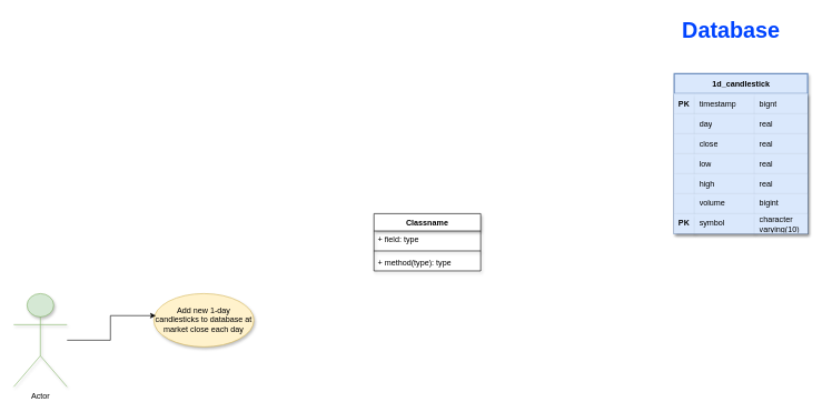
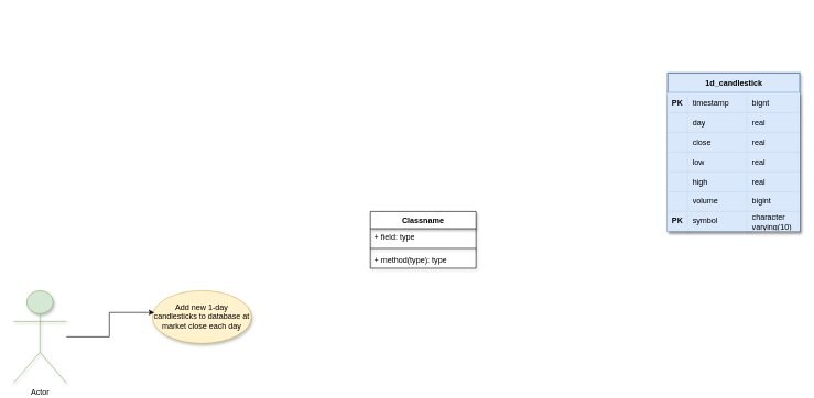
  <mxCell id="0" />
  <mxCell id="1" parent="0" />
  <mxCell id="2" value="Classname" style="swimlane;fontStyle=1;align=center;verticalAlign=top;childLayout=stackLayout;horizontal=1;startSize=26;horizontalStack=0;resizeParent=1;resizeParentMax=0;resizeLast=0;collapsible=1;marginBottom=0;whiteSpace=wrap;html=1;shadow=1;" vertex="1" parent="1"><mxGeometry x="560" y="320" width="160" height="86" as="geometry" /></mxCell>
  <mxCell id="3" value="+ field: type" style="text;strokeColor=none;fillColor=none;align=left;verticalAlign=top;spacingLeft=4;spacingRight=4;overflow=hidden;rotatable=0;points=[[0,0.5],[1,0.5]];portConstraint=eastwest;whiteSpace=wrap;html=1;shadow=1;" vertex="1" parent="2"><mxGeometry y="26" width="160" height="26" as="geometry" /></mxCell>
  <mxCell id="4" value="" style="line;strokeWidth=1;fillColor=none;align=left;verticalAlign=middle;spacingTop=-1;spacingLeft=3;spacingRight=3;rotatable=0;labelPosition=right;points=[];portConstraint=eastwest;strokeColor=inherit;shadow=1;" vertex="1" parent="2"><mxGeometry y="52" width="160" height="8" as="geometry" /></mxCell>
  <mxCell id="5" value="+ method(type): type" style="text;strokeColor=none;fillColor=none;align=left;verticalAlign=top;spacingLeft=4;spacingRight=4;overflow=hidden;rotatable=0;points=[[0,0.5],[1,0.5]];portConstraint=eastwest;whiteSpace=wrap;html=1;shadow=1;" vertex="1" parent="2"><mxGeometry y="60" width="160" height="26" as="geometry" /></mxCell>
  <mxCell id="6" value="Actor" style="shape=umlActor;verticalLabelPosition=bottom;verticalAlign=top;html=1;shadow=1;fillColor=#d5e8d4;strokeColor=#82b366;" vertex="1" parent="1"><mxGeometry x="20" y="440" width="80" height="140" as="geometry" /></mxCell>
  <mxCell id="7" value="Add new 1-day candlesticks to database at market close each day" style="ellipse;whiteSpace=wrap;html=1;shadow=1;fillColor=#fff2cc;strokeColor=#d6b656;" vertex="1" parent="1"><mxGeometry x="230" y="440" width="150" height="80" as="geometry" /></mxCell>
  <mxCell id="8" value="1d_candlestick" style="shape=table;startSize=30;container=1;collapsible=1;childLayout=tableLayout;fixedRows=1;rowLines=0;fontStyle=1;align=center;resizeLast=1;html=1;strokeWidth=2;shadow=1;fillColor=#dae8fc;strokeColor=#6c8ebf;" vertex="1" parent="1"><mxGeometry x="1010" y="110" width="200" height="240" as="geometry"><mxRectangle x="370" y="70" width="120" height="30" as="alternateBounds" /></mxGeometry></mxCell>
  <mxCell id="9" value="" style="shape=tableRow;horizontal=0;startSize=0;swimlaneHead=0;swimlaneBody=0;fillColor=#dae8fc;collapsible=0;dropTarget=0;points=[[0,0.5],[1,0.5]];portConstraint=eastwest;top=0;left=0;right=0;bottom=0;strokeWidth=2;shadow=1;strokeColor=#6c8ebf;" vertex="1" parent="8"><mxGeometry y="30" width="200" height="30" as="geometry" /></mxCell>
  <mxCell id="10" value="&lt;b&gt;PK&lt;/b&gt;" style="shape=partialRectangle;connectable=0;fillColor=#dae8fc;top=0;left=0;bottom=0;right=0;editable=1;overflow=hidden;whiteSpace=wrap;html=1;strokeWidth=2;shadow=1;strokeColor=#6c8ebf;" vertex="1" parent="9"><mxGeometry width="30" height="30" as="geometry"><mxRectangle width="30" height="30" as="alternateBounds" /></mxGeometry></mxCell>
  <mxCell id="11" value="timestamp" style="shape=partialRectangle;connectable=0;fillColor=#dae8fc;top=0;left=0;bottom=0;right=0;align=left;spacingLeft=6;overflow=hidden;whiteSpace=wrap;html=1;strokeWidth=2;shadow=1;strokeColor=#6c8ebf;" vertex="1" parent="9"><mxGeometry x="30" width="90" height="30" as="geometry"><mxRectangle width="90" height="30" as="alternateBounds" /></mxGeometry></mxCell>
  <mxCell id="12" value="bignt" style="shape=partialRectangle;connectable=0;fillColor=#dae8fc;top=0;left=0;bottom=0;right=0;align=left;spacingLeft=6;overflow=hidden;whiteSpace=wrap;html=1;strokeWidth=2;shadow=1;strokeColor=#6c8ebf;" vertex="1" parent="9"><mxGeometry x="120" width="80" height="30" as="geometry"><mxRectangle width="80" height="30" as="alternateBounds" /></mxGeometry></mxCell>
  <mxCell id="13" value="" style="shape=tableRow;horizontal=0;startSize=0;swimlaneHead=0;swimlaneBody=0;fillColor=#dae8fc;collapsible=0;dropTarget=0;points=[[0,0.5],[1,0.5]];portConstraint=eastwest;top=0;left=0;right=0;bottom=0;strokeWidth=2;shadow=1;strokeColor=#6c8ebf;" vertex="1" parent="8"><mxGeometry y="60" width="200" height="30" as="geometry" /></mxCell>
  <mxCell id="14" value="" style="shape=partialRectangle;connectable=0;fillColor=#dae8fc;top=0;left=0;bottom=0;right=0;editable=1;overflow=hidden;whiteSpace=wrap;html=1;strokeWidth=2;shadow=1;strokeColor=#6c8ebf;" vertex="1" parent="13"><mxGeometry width="30" height="30" as="geometry"><mxRectangle width="30" height="30" as="alternateBounds" /></mxGeometry></mxCell>
  <mxCell id="15" value="day" style="shape=partialRectangle;connectable=0;fillColor=#dae8fc;top=0;left=0;bottom=0;right=0;align=left;spacingLeft=6;overflow=hidden;whiteSpace=wrap;html=1;strokeWidth=2;shadow=1;strokeColor=#6c8ebf;" vertex="1" parent="13"><mxGeometry x="30" width="90" height="30" as="geometry"><mxRectangle width="90" height="30" as="alternateBounds" /></mxGeometry></mxCell>
  <mxCell id="16" value="real" style="shape=partialRectangle;connectable=0;fillColor=#dae8fc;top=0;left=0;bottom=0;right=0;align=left;spacingLeft=6;overflow=hidden;whiteSpace=wrap;html=1;strokeWidth=2;shadow=1;strokeColor=#6c8ebf;" vertex="1" parent="13"><mxGeometry x="120" width="80" height="30" as="geometry"><mxRectangle width="80" height="30" as="alternateBounds" /></mxGeometry></mxCell>
  <mxCell id="17" value="" style="shape=tableRow;horizontal=0;startSize=0;swimlaneHead=0;swimlaneBody=0;fillColor=#dae8fc;collapsible=0;dropTarget=0;points=[[0,0.5],[1,0.5]];portConstraint=eastwest;top=0;left=0;right=0;bottom=0;strokeWidth=2;shadow=1;strokeColor=#6c8ebf;" vertex="1" parent="8"><mxGeometry y="90" width="200" height="30" as="geometry" /></mxCell>
  <mxCell id="18" value="" style="shape=partialRectangle;connectable=0;fillColor=#dae8fc;top=0;left=0;bottom=0;right=0;editable=1;overflow=hidden;whiteSpace=wrap;html=1;strokeWidth=2;shadow=1;strokeColor=#6c8ebf;" vertex="1" parent="17"><mxGeometry width="30" height="30" as="geometry"><mxRectangle width="30" height="30" as="alternateBounds" /></mxGeometry></mxCell>
  <mxCell id="19" value="close" style="shape=partialRectangle;connectable=0;fillColor=#dae8fc;top=0;left=0;bottom=0;right=0;align=left;spacingLeft=6;overflow=hidden;whiteSpace=wrap;html=1;strokeWidth=2;shadow=1;strokeColor=#6c8ebf;" vertex="1" parent="17"><mxGeometry x="30" width="90" height="30" as="geometry"><mxRectangle width="90" height="30" as="alternateBounds" /></mxGeometry></mxCell>
  <mxCell id="20" value="real" style="shape=partialRectangle;connectable=0;fillColor=#dae8fc;top=0;left=0;bottom=0;right=0;align=left;spacingLeft=6;overflow=hidden;whiteSpace=wrap;html=1;strokeWidth=2;shadow=1;strokeColor=#6c8ebf;" vertex="1" parent="17"><mxGeometry x="120" width="80" height="30" as="geometry"><mxRectangle width="80" height="30" as="alternateBounds" /></mxGeometry></mxCell>
  <mxCell id="21" style="shape=tableRow;horizontal=0;startSize=0;swimlaneHead=0;swimlaneBody=0;fillColor=#dae8fc;collapsible=0;dropTarget=0;points=[[0,0.5],[1,0.5]];portConstraint=eastwest;top=0;left=0;right=0;bottom=0;strokeWidth=2;shadow=1;strokeColor=#6c8ebf;" vertex="1" parent="8"><mxGeometry y="120" width="200" height="30" as="geometry" /></mxCell>
  <mxCell id="22" style="shape=partialRectangle;connectable=0;fillColor=#dae8fc;top=0;left=0;bottom=0;right=0;editable=1;overflow=hidden;whiteSpace=wrap;html=1;strokeWidth=2;shadow=1;strokeColor=#6c8ebf;" vertex="1" parent="21"><mxGeometry width="30" height="30" as="geometry"><mxRectangle width="30" height="30" as="alternateBounds" /></mxGeometry></mxCell>
  <mxCell id="23" value="low" style="shape=partialRectangle;connectable=0;fillColor=#dae8fc;top=0;left=0;bottom=0;right=0;align=left;spacingLeft=6;overflow=hidden;whiteSpace=wrap;html=1;strokeWidth=2;shadow=1;strokeColor=#6c8ebf;" vertex="1" parent="21"><mxGeometry x="30" width="90" height="30" as="geometry"><mxRectangle width="90" height="30" as="alternateBounds" /></mxGeometry></mxCell>
  <mxCell id="24" value="real" style="shape=partialRectangle;connectable=0;fillColor=#dae8fc;top=0;left=0;bottom=0;right=0;align=left;spacingLeft=6;overflow=hidden;whiteSpace=wrap;html=1;strokeWidth=2;shadow=1;strokeColor=#6c8ebf;" vertex="1" parent="21"><mxGeometry x="120" width="80" height="30" as="geometry"><mxRectangle width="80" height="30" as="alternateBounds" /></mxGeometry></mxCell>
  <mxCell id="25" style="shape=tableRow;horizontal=0;startSize=0;swimlaneHead=0;swimlaneBody=0;fillColor=#dae8fc;collapsible=0;dropTarget=0;points=[[0,0.5],[1,0.5]];portConstraint=eastwest;top=0;left=0;right=0;bottom=0;strokeWidth=2;shadow=1;strokeColor=#6c8ebf;" vertex="1" parent="8"><mxGeometry y="150" width="200" height="30" as="geometry" /></mxCell>
  <mxCell id="26" style="shape=partialRectangle;connectable=0;fillColor=#dae8fc;top=0;left=0;bottom=0;right=0;editable=1;overflow=hidden;whiteSpace=wrap;html=1;strokeWidth=2;shadow=1;strokeColor=#6c8ebf;" vertex="1" parent="25"><mxGeometry width="30" height="30" as="geometry"><mxRectangle width="30" height="30" as="alternateBounds" /></mxGeometry></mxCell>
  <mxCell id="27" value="high" style="shape=partialRectangle;connectable=0;fillColor=#dae8fc;top=0;left=0;bottom=0;right=0;align=left;spacingLeft=6;overflow=hidden;whiteSpace=wrap;html=1;strokeWidth=2;shadow=1;strokeColor=#6c8ebf;" vertex="1" parent="25"><mxGeometry x="30" width="90" height="30" as="geometry"><mxRectangle width="90" height="30" as="alternateBounds" /></mxGeometry></mxCell>
  <mxCell id="28" value="real" style="shape=partialRectangle;connectable=0;fillColor=#dae8fc;top=0;left=0;bottom=0;right=0;align=left;spacingLeft=6;overflow=hidden;whiteSpace=wrap;html=1;strokeWidth=2;shadow=1;strokeColor=#6c8ebf;" vertex="1" parent="25"><mxGeometry x="120" width="80" height="30" as="geometry"><mxRectangle width="80" height="30" as="alternateBounds" /></mxGeometry></mxCell>
  <mxCell id="29" style="shape=tableRow;horizontal=0;startSize=0;swimlaneHead=0;swimlaneBody=0;fillColor=#dae8fc;collapsible=0;dropTarget=0;points=[[0,0.5],[1,0.5]];portConstraint=eastwest;top=0;left=0;right=0;bottom=0;strokeWidth=2;shadow=1;strokeColor=#6c8ebf;" vertex="1" parent="8"><mxGeometry y="180" width="200" height="30" as="geometry" /></mxCell>
  <mxCell id="30" style="shape=partialRectangle;connectable=0;fillColor=#dae8fc;top=0;left=0;bottom=0;right=0;editable=1;overflow=hidden;whiteSpace=wrap;html=1;strokeWidth=2;shadow=1;strokeColor=#6c8ebf;" vertex="1" parent="29"><mxGeometry width="30" height="30" as="geometry"><mxRectangle width="30" height="30" as="alternateBounds" /></mxGeometry></mxCell>
  <mxCell id="31" value="volume" style="shape=partialRectangle;connectable=0;fillColor=#dae8fc;top=0;left=0;bottom=0;right=0;align=left;spacingLeft=6;overflow=hidden;whiteSpace=wrap;html=1;strokeWidth=2;shadow=1;strokeColor=#6c8ebf;" vertex="1" parent="29"><mxGeometry x="30" width="90" height="30" as="geometry"><mxRectangle width="90" height="30" as="alternateBounds" /></mxGeometry></mxCell>
  <mxCell id="32" value="bigint" style="shape=partialRectangle;connectable=0;fillColor=#dae8fc;top=0;left=0;bottom=0;right=0;align=left;spacingLeft=6;overflow=hidden;whiteSpace=wrap;html=1;strokeWidth=2;shadow=1;strokeColor=#6c8ebf;" vertex="1" parent="29"><mxGeometry x="120" width="80" height="30" as="geometry"><mxRectangle width="80" height="30" as="alternateBounds" /></mxGeometry></mxCell>
  <mxCell id="33" style="shape=tableRow;horizontal=0;startSize=0;swimlaneHead=0;swimlaneBody=0;fillColor=#dae8fc;collapsible=0;dropTarget=0;points=[[0,0.5],[1,0.5]];portConstraint=eastwest;top=0;left=0;right=0;bottom=0;strokeWidth=2;shadow=1;strokeColor=#6c8ebf;" vertex="1" parent="8"><mxGeometry y="210" width="200" height="30" as="geometry" /></mxCell>
  <mxCell id="34" value="&lt;b&gt;PK&lt;/b&gt;" style="shape=partialRectangle;connectable=0;fillColor=#dae8fc;top=0;left=0;bottom=0;right=0;editable=1;overflow=hidden;whiteSpace=wrap;html=1;strokeWidth=2;shadow=1;strokeColor=#6c8ebf;" vertex="1" parent="33"><mxGeometry width="30" height="30" as="geometry"><mxRectangle width="30" height="30" as="alternateBounds" /></mxGeometry></mxCell>
  <mxCell id="35" value="symbol" style="shape=partialRectangle;connectable=0;fillColor=#dae8fc;top=0;left=0;bottom=0;right=0;align=left;spacingLeft=6;overflow=hidden;whiteSpace=wrap;html=1;strokeWidth=2;shadow=1;strokeColor=#6c8ebf;" vertex="1" parent="33"><mxGeometry x="30" width="90" height="30" as="geometry"><mxRectangle width="90" height="30" as="alternateBounds" /></mxGeometry></mxCell>
  <mxCell id="36" value="character&lt;div&gt;varying(10)&lt;/div&gt;" style="shape=partialRectangle;connectable=0;fillColor=#dae8fc;top=0;left=0;bottom=0;right=0;align=left;spacingLeft=6;overflow=hidden;whiteSpace=wrap;html=1;strokeWidth=2;shadow=1;strokeColor=#6c8ebf;" vertex="1" parent="33"><mxGeometry x="120" width="80" height="30" as="geometry"><mxRectangle width="80" height="30" as="alternateBounds" /></mxGeometry></mxCell>
- <mxCell id="37" value="&lt;b&gt;&lt;font color=&quot;#0044ff&quot; style=&quot;font-size: 33px;&quot;&gt;Database&lt;/font&gt;&lt;/b&gt;" style="text;html=1;align=center;verticalAlign=middle;resizable=0;points=[];autosize=1;strokeColor=none;fillColor=none;" vertex="1" parent="1"><mxGeometry x="1010" y="20" width="170" height="50" as="geometry" /></mxCell>
  <mxCell id="38" style="edgeStyle=orthogonalEdgeStyle;rounded=0;orthogonalLoop=1;jettySize=auto;html=1;entryX=0.021;entryY=0.414;entryDx=0;entryDy=0;entryPerimeter=0;" edge="1" parent="1" source="6" target="7"><mxGeometry relative="1" as="geometry" /></mxCell>
